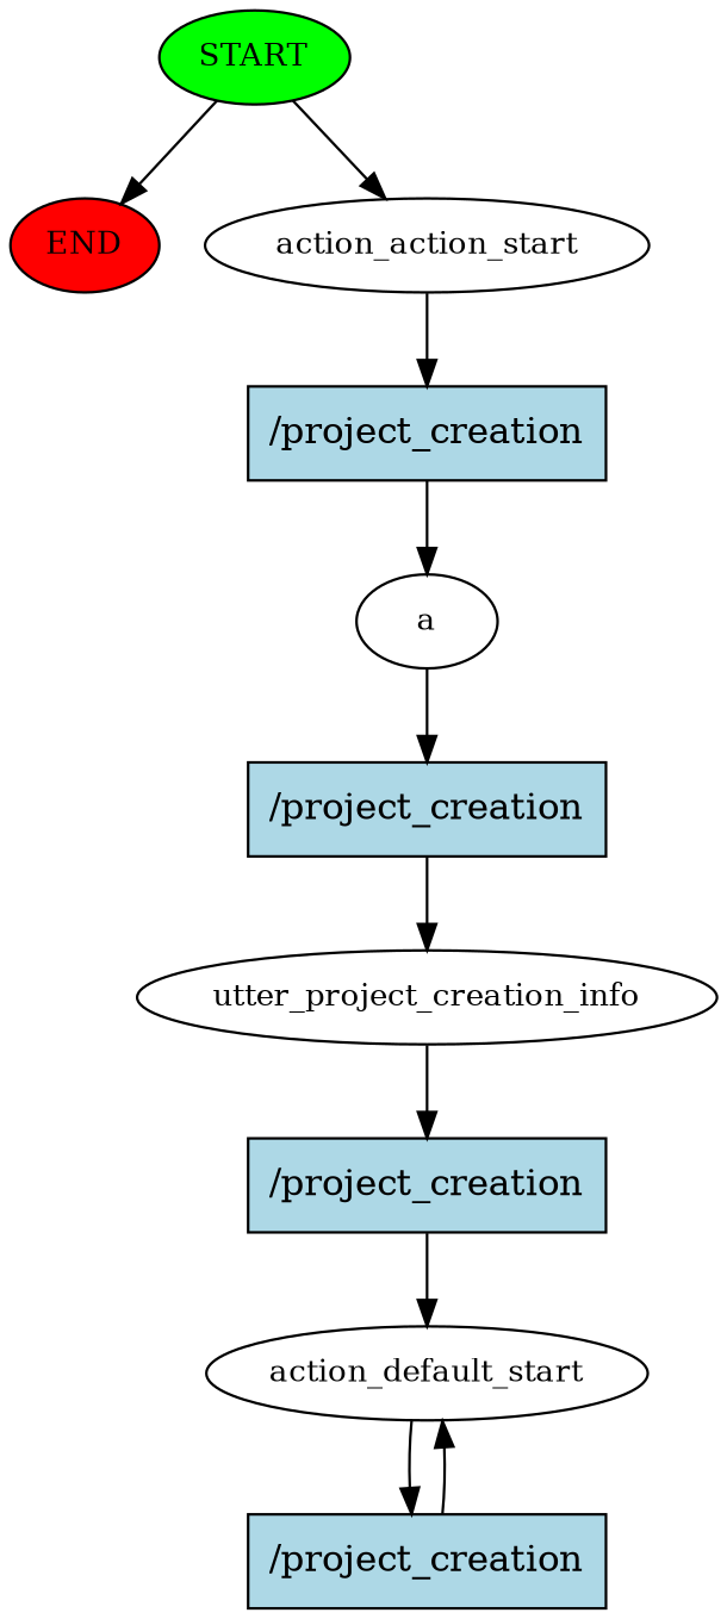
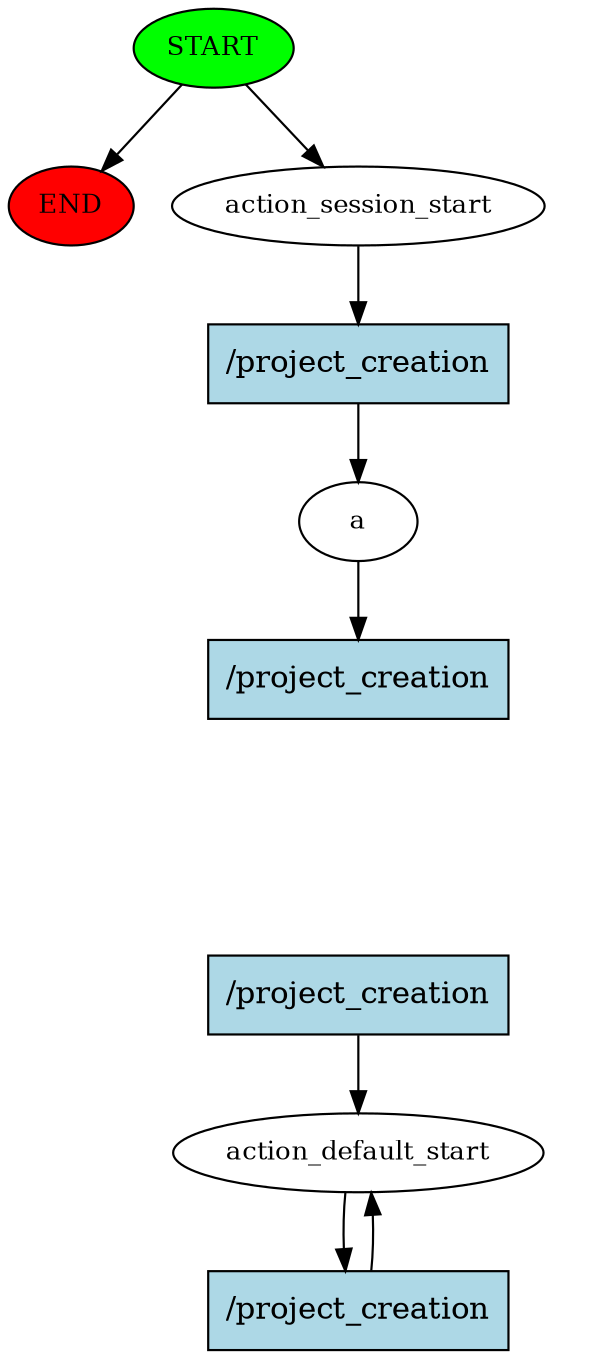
  digraph {
    node [fontsize=12 style=filled]
    n1 [fillcolor=green label=START]
    n2 [fillcolor=red label=END]
-   n3 [label=action_action_start style=""]
+   n3 [label=action_session_start style=""]
    n4 [fillcolor=lightblue label="/project_creation" shape=rect fontsize=""]
    n5 [label=a style=""]
    n6 [fillcolor=lightblue label="/project_creation" shape=rect fontsize=""]
-   n7 [label=utter_project_creation_info style=""]
    n8 [fillcolor=lightblue label="/project_creation" shape=rect fontsize=""]
    n9 [label=action_default_start style=""]
    n10 [fillcolor=lightblue label="/project_creation" shape=rect fontsize=""]
    n1 -> n2
    n1 -> n3
    n3 -> n4
    n4 -> n5
    n5 -> n6
-   n6 -> n7
-   n7 -> n8
    n8 -> n9
    n9 -> n10
    n10 -> n9
  }
